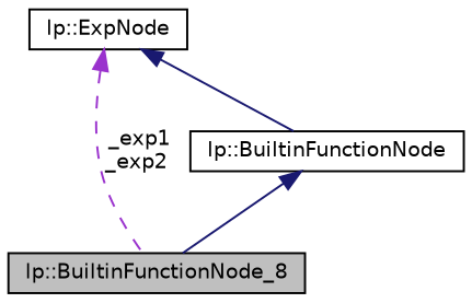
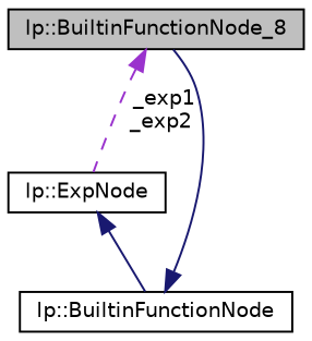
  digraph {
    node [color=black fillcolor=white fontname=Helvetica fontsize=10 shape=record style=filled]
    edge [color=midnightblue dir=back fontname=Helvetica fontsize=10 labelfontname=Helvetica labelfontsize=10 style=solid]
    n1 [fillcolor=grey75 fontcolor=black height=0.2 label="lp::BuiltinFunctionNode_8" width=0.4]
    n2 [height=0.2 label="lp::BuiltinFunctionNode" width=0.4]
    n3 [height=0.2 label="lp::ExpNode" width=0.4]
    n2 -> n1
-   n3 -> n1 [color=darkorchid3 label=" _exp1\n_exp2" style=dashed]
+   n1 -> n3 [color=darkorchid3 label=" _exp1\n_exp2" style=dashed]
    n3 -> n2
  }
